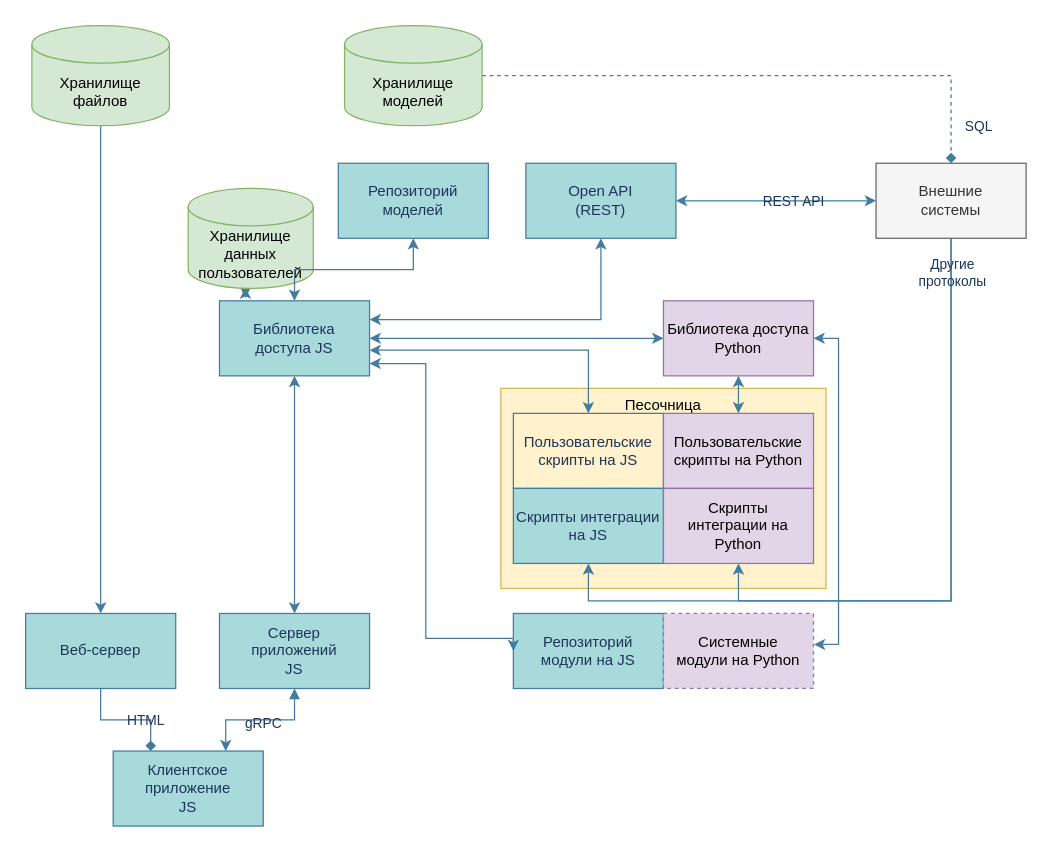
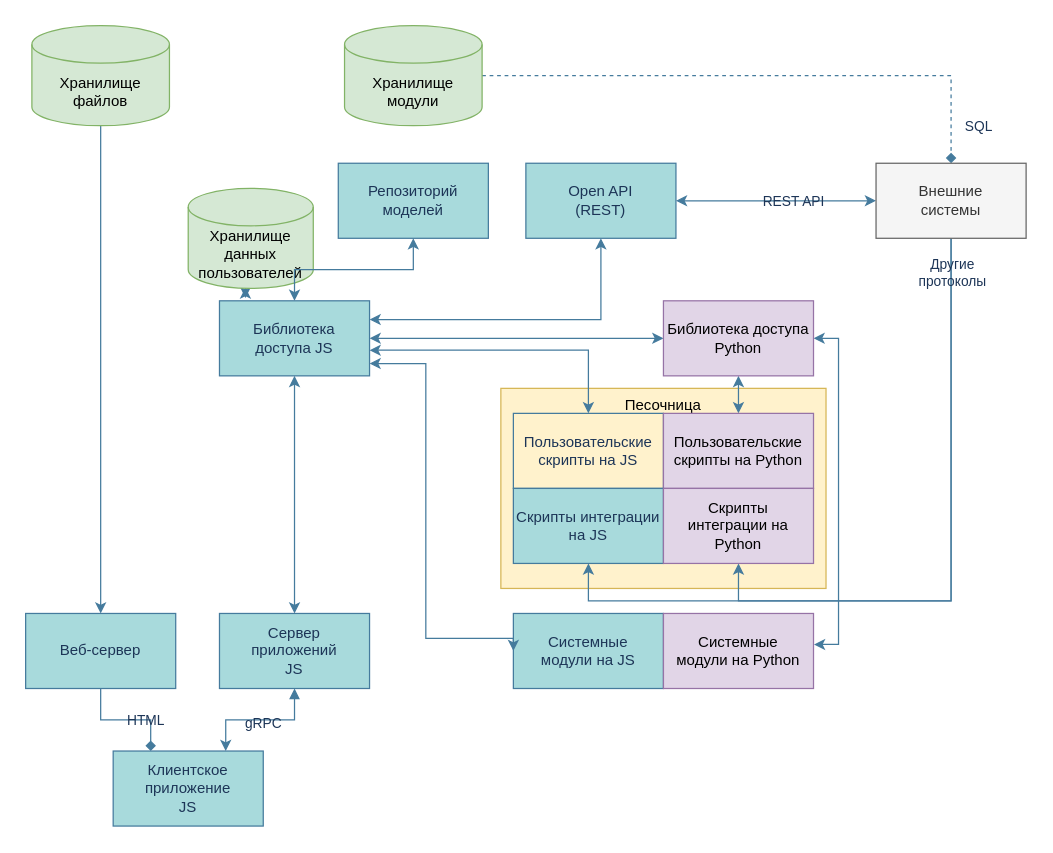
  <mxCell id="0" />
  <mxCell id="1" parent="0" />
  <mxCell id="2" value="Песочница" style="rounded=0;whiteSpace=wrap;html=1;verticalAlign=top;labelBackgroundColor=none;fillColor=#fff2cc;strokeColor=#d6b656;" vertex="1" parent="1"><mxGeometry x="400" y="310" width="260" height="160" as="geometry" /></mxCell>
  <mxCell id="3" value="Репозиторий моделей" style="rounded=0;whiteSpace=wrap;html=1;labelBackgroundColor=none;fillColor=#A8DADC;strokeColor=#457B9D;fontColor=#1D3557;" vertex="1" parent="1"><mxGeometry x="270" y="130" width="120" height="60" as="geometry" /></mxCell>
  <mxCell id="4" style="edgeStyle=orthogonalEdgeStyle;rounded=0;orthogonalLoop=1;jettySize=auto;html=1;dashed=1;labelBackgroundColor=none;strokeColor=#457B9D;fontColor=default;endArrow=diamond;" edge="1" parent="1" source="6" target="38"><mxGeometry relative="1" as="geometry" /></mxCell>
  <mxCell id="5" value="SQL" style="edgeLabel;html=1;align=center;verticalAlign=middle;resizable=0;points=[];rounded=0;labelBackgroundColor=none;fontColor=#1D3557;" vertex="1" connectable="0" parent="4"><mxGeometry x="0.273" y="2" relative="1" as="geometry"><mxPoint x="113" y="42" as="offset" /></mxGeometry></mxCell>
- <mxCell id="6" value="Хранилище&lt;br&gt;моделей" style="shape=cylinder3;whiteSpace=wrap;html=1;boundedLbl=1;backgroundOutline=1;size=15;rounded=0;labelBackgroundColor=none;fillColor=#d5e8d4;strokeColor=#82b366;" vertex="1" parent="1"><mxGeometry x="275" y="20" width="110" height="80" as="geometry" /></mxCell>
+ <mxCell id="6" value="Хранилище&lt;br&gt;модули" style="shape=cylinder3;whiteSpace=wrap;html=1;boundedLbl=1;backgroundOutline=1;size=15;rounded=0;labelBackgroundColor=none;fillColor=#d5e8d4;strokeColor=#82b366;" vertex="1" parent="1"><mxGeometry x="275" y="20" width="110" height="80" as="geometry" /></mxCell>
  <mxCell id="7" style="edgeStyle=orthogonalEdgeStyle;rounded=0;orthogonalLoop=1;jettySize=auto;html=1;labelBackgroundColor=none;strokeColor=#457B9D;fontColor=default;" edge="1" parent="1" source="8" target="16"><mxGeometry relative="1" as="geometry" /></mxCell>
  <mxCell id="8" value="Хранилище&lt;br&gt;файлов" style="shape=cylinder3;whiteSpace=wrap;html=1;boundedLbl=1;backgroundOutline=1;size=15;rounded=0;labelBackgroundColor=none;fillColor=#d5e8d4;strokeColor=#82b366;" vertex="1" parent="1"><mxGeometry x="25" y="20" width="110" height="80" as="geometry" /></mxCell>
  <mxCell id="9" style="edgeStyle=orthogonalEdgeStyle;rounded=0;orthogonalLoop=1;jettySize=auto;html=1;entryX=0.75;entryY=0;entryDx=0;entryDy=0;startArrow=block;startFill=1;exitX=0.5;exitY=1;exitDx=0;exitDy=0;labelBackgroundColor=none;strokeColor=#457B9D;fontColor=default;" edge="1" parent="1" source="12" target="13"><mxGeometry relative="1" as="geometry" /></mxCell>
  <mxCell id="10" value="gRPC" style="edgeLabel;html=1;align=center;verticalAlign=middle;resizable=0;points=[];rounded=0;labelBackgroundColor=none;fontColor=#1D3557;" vertex="1" connectable="0" parent="9"><mxGeometry x="-0.217" y="2" relative="1" as="geometry"><mxPoint x="-10" as="offset" /></mxGeometry></mxCell>
  <mxCell id="11" style="edgeStyle=orthogonalEdgeStyle;rounded=0;orthogonalLoop=1;jettySize=auto;html=1;startArrow=classic;startFill=1;labelBackgroundColor=none;strokeColor=#457B9D;fontColor=default;" edge="1" parent="1" source="12" target="30"><mxGeometry relative="1" as="geometry" /></mxCell>
  <mxCell id="12" value="Сервер &lt;br&gt;приложений&lt;br&gt;JS" style="rounded=0;whiteSpace=wrap;html=1;labelBackgroundColor=none;fillColor=#A8DADC;strokeColor=#457B9D;fontColor=#1D3557;" vertex="1" parent="1"><mxGeometry x="175" y="490" width="120" height="60" as="geometry" /></mxCell>
  <mxCell id="13" value="Клиентское&lt;br&gt;приложение&lt;br&gt;JS" style="rounded=0;whiteSpace=wrap;html=1;labelBackgroundColor=none;fillColor=#A8DADC;strokeColor=#457B9D;fontColor=#1D3557;" vertex="1" parent="1"><mxGeometry x="90" y="600" width="120" height="60" as="geometry" /></mxCell>
  <mxCell id="14" style="edgeStyle=orthogonalEdgeStyle;rounded=0;orthogonalLoop=1;jettySize=auto;html=1;entryX=0.25;entryY=0;entryDx=0;entryDy=0;exitX=0.5;exitY=1;exitDx=0;exitDy=0;labelBackgroundColor=none;strokeColor=#457B9D;fontColor=default;endArrow=diamond;" edge="1" parent="1" source="16" target="13"><mxGeometry relative="1" as="geometry" /></mxCell>
  <mxCell id="15" value="HTML" style="edgeLabel;html=1;align=center;verticalAlign=middle;resizable=0;points=[];rounded=0;labelBackgroundColor=none;fontColor=#1D3557;" vertex="1" connectable="0" parent="14"><mxGeometry x="0.323" y="1" relative="1" as="geometry"><mxPoint y="1" as="offset" /></mxGeometry></mxCell>
  <mxCell id="16" value="Веб-сервер" style="rounded=0;whiteSpace=wrap;html=1;labelBackgroundColor=none;fillColor=#A8DADC;strokeColor=#457B9D;fontColor=#1D3557;" vertex="1" parent="1"><mxGeometry x="20" y="490" width="120" height="60" as="geometry" /></mxCell>
  <mxCell id="17" style="edgeStyle=orthogonalEdgeStyle;rounded=0;orthogonalLoop=1;jettySize=auto;html=1;entryX=0.173;entryY=-0.036;entryDx=0;entryDy=0;exitX=0.458;exitY=0.992;exitDx=0;exitDy=0;exitPerimeter=0;startArrow=classic;startFill=1;entryPerimeter=0;labelBackgroundColor=none;strokeColor=#457B9D;fontColor=default;" edge="1" parent="1" source="18" target="30"><mxGeometry relative="1" as="geometry" /></mxCell>
  <mxCell id="18" value="Хранилище&lt;br&gt;данных&lt;br&gt;пользователей" style="shape=cylinder3;whiteSpace=wrap;html=1;boundedLbl=1;backgroundOutline=1;size=15;rounded=0;labelBackgroundColor=none;fillColor=#d5e8d4;strokeColor=#82b366;" vertex="1" parent="1"><mxGeometry x="150" y="150" width="100" height="80" as="geometry" /></mxCell>
  <mxCell id="19" value="Пользовательские скрипты на JS" style="rounded=0;whiteSpace=wrap;html=1;labelBackgroundColor=none;fillColor=#fff2cc;strokeColor=#457B9D;fontColor=#1D3557;" vertex="1" parent="1"><mxGeometry x="410" y="330" width="120" height="60" as="geometry" /></mxCell>
  <mxCell id="20" style="edgeStyle=orthogonalEdgeStyle;rounded=0;orthogonalLoop=1;jettySize=auto;html=1;entryX=0.5;entryY=1;entryDx=0;entryDy=0;startArrow=classic;startFill=1;labelBackgroundColor=none;strokeColor=#457B9D;fontColor=default;" edge="1" parent="1" source="21" target="32"><mxGeometry relative="1" as="geometry" /></mxCell>
  <mxCell id="21" value="Пользовательские скрипты на Python" style="rounded=0;whiteSpace=wrap;html=1;labelBackgroundColor=none;fillColor=#e1d5e7;strokeColor=#9673a6;" vertex="1" parent="1"><mxGeometry x="530" y="330" width="120" height="60" as="geometry" /></mxCell>
  <mxCell id="22" style="edgeStyle=orthogonalEdgeStyle;rounded=0;orthogonalLoop=1;jettySize=auto;html=1;entryX=1;entryY=0.25;entryDx=0;entryDy=0;startArrow=classic;startFill=1;exitX=0.5;exitY=1;exitDx=0;exitDy=0;labelBackgroundColor=none;strokeColor=#457B9D;fontColor=default;" edge="1" parent="1" source="23" target="30"><mxGeometry relative="1" as="geometry" /></mxCell>
  <mxCell id="23" value="Open API&lt;br&gt;(REST)" style="rounded=0;whiteSpace=wrap;html=1;labelBackgroundColor=none;fillColor=#A8DADC;strokeColor=#457B9D;fontColor=#1D3557;" vertex="1" parent="1"><mxGeometry x="420" y="130" width="120" height="60" as="geometry" /></mxCell>
- <mxCell id="24" value="Репозиторий&lt;br&gt;модули на JS" style="rounded=0;whiteSpace=wrap;html=1;labelBackgroundColor=none;fillColor=#A8DADC;strokeColor=#457B9D;fontColor=#1D3557;" vertex="1" parent="1"><mxGeometry x="410" y="490" width="120" height="60" as="geometry" /></mxCell>
+ <mxCell id="24" value="Системные&lt;br&gt;модули на JS" style="rounded=0;whiteSpace=wrap;html=1;labelBackgroundColor=none;fillColor=#A8DADC;strokeColor=#457B9D;fontColor=#1D3557;" vertex="1" parent="1"><mxGeometry x="410" y="490" width="120" height="60" as="geometry" /></mxCell>
  <mxCell id="25" style="edgeStyle=orthogonalEdgeStyle;rounded=0;orthogonalLoop=1;jettySize=auto;html=1;entryX=1;entryY=0.5;entryDx=0;entryDy=0;exitX=1.003;exitY=0.413;exitDx=0;exitDy=0;startArrow=classic;startFill=1;exitPerimeter=0;labelBackgroundColor=none;strokeColor=#457B9D;fontColor=default;" edge="1" parent="1" source="26" target="32"><mxGeometry relative="1" as="geometry" /></mxCell>
- <mxCell id="26" value="Системные&lt;br&gt;модули на Python" style="rounded=0;whiteSpace=wrap;html=1;labelBackgroundColor=none;fillColor=#e1d5e7;strokeColor=#9673a6;dashed=1;" vertex="1" parent="1"><mxGeometry x="530" y="490" width="120" height="60" as="geometry" /></mxCell>
+ <mxCell id="26" value="Системные&lt;br&gt;модули на Python" style="rounded=0;whiteSpace=wrap;html=1;labelBackgroundColor=none;fillColor=#e1d5e7;strokeColor=#9673a6;" vertex="1" parent="1"><mxGeometry x="530" y="490" width="120" height="60" as="geometry" /></mxCell>
  <mxCell id="27" style="edgeStyle=orthogonalEdgeStyle;rounded=0;orthogonalLoop=1;jettySize=auto;html=1;entryX=0.5;entryY=1;entryDx=0;entryDy=0;startArrow=classic;startFill=1;labelBackgroundColor=none;strokeColor=#457B9D;fontColor=default;" edge="1" parent="1" source="30" target="3"><mxGeometry relative="1" as="geometry" /></mxCell>
  <mxCell id="28" style="edgeStyle=orthogonalEdgeStyle;rounded=0;orthogonalLoop=1;jettySize=auto;html=1;exitX=1;exitY=0.658;exitDx=0;exitDy=0;startArrow=classic;startFill=1;labelBackgroundColor=none;strokeColor=#457B9D;fontColor=default;exitPerimeter=0;" edge="1" parent="1" source="30" target="19"><mxGeometry relative="1" as="geometry"><Array as="points"><mxPoint x="470" y="280" /></Array></mxGeometry></mxCell>
  <mxCell id="29" style="edgeStyle=orthogonalEdgeStyle;rounded=0;orthogonalLoop=1;jettySize=auto;html=1;entryX=0;entryY=0.5;entryDx=0;entryDy=0;exitX=1;exitY=0.836;exitDx=0;exitDy=0;exitPerimeter=0;startArrow=classic;startFill=1;labelBackgroundColor=none;strokeColor=#457B9D;fontColor=default;" edge="1" parent="1" source="30" target="24"><mxGeometry relative="1" as="geometry"><Array as="points"><mxPoint x="340" y="290" /><mxPoint x="340" y="510" /></Array></mxGeometry></mxCell>
  <mxCell id="30" value="Библиотека &lt;br&gt;доступа JS" style="rounded=0;whiteSpace=wrap;html=1;labelBackgroundColor=none;fillColor=#A8DADC;strokeColor=#457B9D;fontColor=#1D3557;" vertex="1" parent="1"><mxGeometry x="175" y="240" width="120" height="60" as="geometry" /></mxCell>
  <mxCell id="31" style="edgeStyle=orthogonalEdgeStyle;rounded=0;orthogonalLoop=1;jettySize=auto;html=1;entryX=1;entryY=0.5;entryDx=0;entryDy=0;labelBackgroundColor=none;strokeColor=#457B9D;fontColor=default;startArrow=classic;startFill=1;" edge="1" parent="1" source="32" target="30"><mxGeometry relative="1" as="geometry" /></mxCell>
  <mxCell id="32" value="Библиотека доступа Python" style="rounded=0;whiteSpace=wrap;html=1;labelBackgroundColor=none;fillColor=#e1d5e7;strokeColor=#9673a6;" vertex="1" parent="1"><mxGeometry x="530" y="240" width="120" height="60" as="geometry" /></mxCell>
  <mxCell id="33" style="edgeStyle=orthogonalEdgeStyle;rounded=0;orthogonalLoop=1;jettySize=auto;html=1;entryX=1;entryY=0.5;entryDx=0;entryDy=0;startArrow=classic;startFill=1;labelBackgroundColor=none;strokeColor=#457B9D;fontColor=default;" edge="1" parent="1" source="38" target="23"><mxGeometry relative="1" as="geometry" /></mxCell>
  <mxCell id="34" value="REST API" style="edgeLabel;html=1;align=center;verticalAlign=middle;resizable=0;points=[];rounded=0;labelBackgroundColor=none;fontColor=#1D3557;" vertex="1" connectable="0" parent="33"><mxGeometry x="-0.67" y="-3" relative="1" as="geometry"><mxPoint x="-41" y="3" as="offset" /></mxGeometry></mxCell>
  <mxCell id="35" style="edgeStyle=orthogonalEdgeStyle;rounded=0;orthogonalLoop=1;jettySize=auto;html=1;entryX=0.5;entryY=1;entryDx=0;entryDy=0;exitX=0.5;exitY=1;exitDx=0;exitDy=0;labelBackgroundColor=none;strokeColor=#457B9D;fontColor=default;" edge="1" parent="1" source="38" target="40"><mxGeometry relative="1" as="geometry"><Array as="points"><mxPoint x="760" y="480" /><mxPoint x="590" y="480" /></Array></mxGeometry></mxCell>
  <mxCell id="36" style="edgeStyle=orthogonalEdgeStyle;rounded=0;orthogonalLoop=1;jettySize=auto;html=1;entryX=0.5;entryY=1;entryDx=0;entryDy=0;exitX=0.5;exitY=1;exitDx=0;exitDy=0;labelBackgroundColor=none;strokeColor=#457B9D;fontColor=default;" edge="1" parent="1" source="38" target="39"><mxGeometry relative="1" as="geometry"><Array as="points"><mxPoint x="760" y="480" /><mxPoint x="470" y="480" /></Array></mxGeometry></mxCell>
  <mxCell id="37" value="Другие &lt;br&gt;протоколы" style="edgeLabel;html=1;align=center;verticalAlign=middle;resizable=0;points=[];rounded=0;labelBackgroundColor=none;fontColor=#1D3557;" vertex="1" connectable="0" parent="36"><mxGeometry x="-0.91" relative="1" as="geometry"><mxPoint as="offset" /></mxGeometry></mxCell>
  <mxCell id="38" value="Внешние &lt;br&gt;системы" style="rounded=0;whiteSpace=wrap;html=1;labelBackgroundColor=none;fillColor=#f5f5f5;strokeColor=#666666;fontColor=#333333;" vertex="1" parent="1"><mxGeometry x="700" y="130" width="120" height="60" as="geometry" /></mxCell>
  <mxCell id="39" value="Скрипты интеграции на JS" style="rounded=0;whiteSpace=wrap;html=1;labelBackgroundColor=none;fillColor=#A8DADC;strokeColor=#457B9D;fontColor=#1D3557;" vertex="1" parent="1"><mxGeometry x="410" y="390" width="120" height="60" as="geometry" /></mxCell>
  <mxCell id="40" value="Скрипты интеграции&amp;nbsp;на Python" style="rounded=0;whiteSpace=wrap;html=1;labelBackgroundColor=none;fillColor=#e1d5e7;strokeColor=#9673a6;" vertex="1" parent="1"><mxGeometry x="530" y="390" width="120" height="60" as="geometry" /></mxCell>
